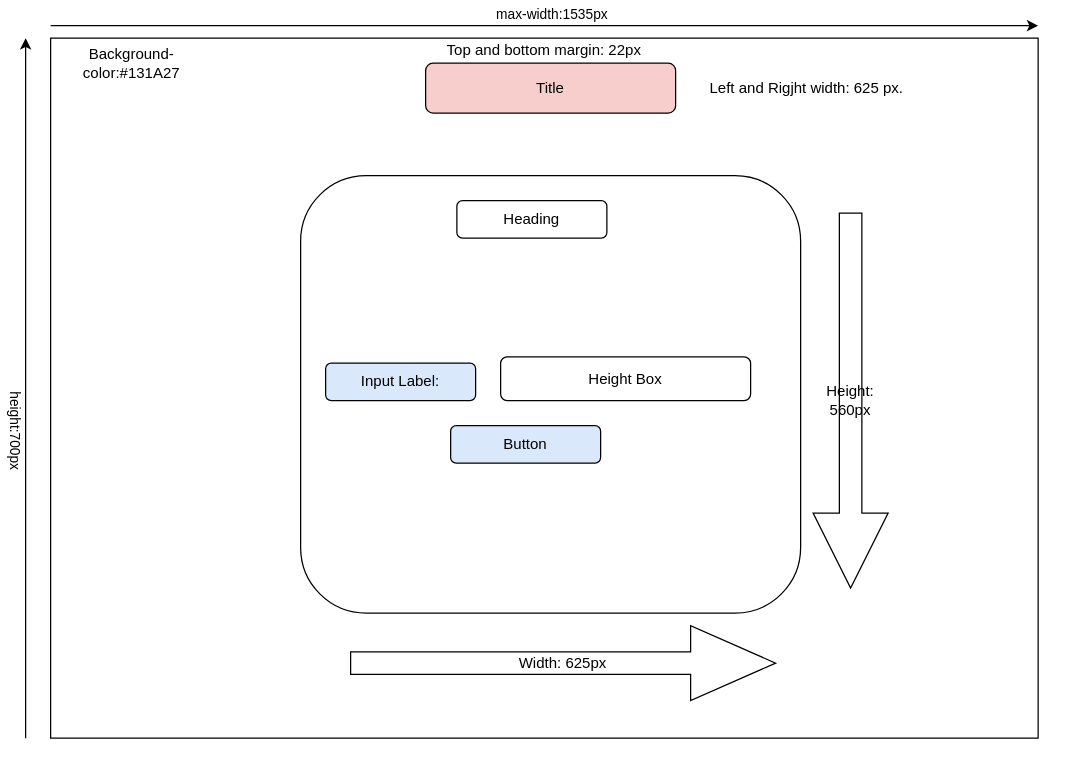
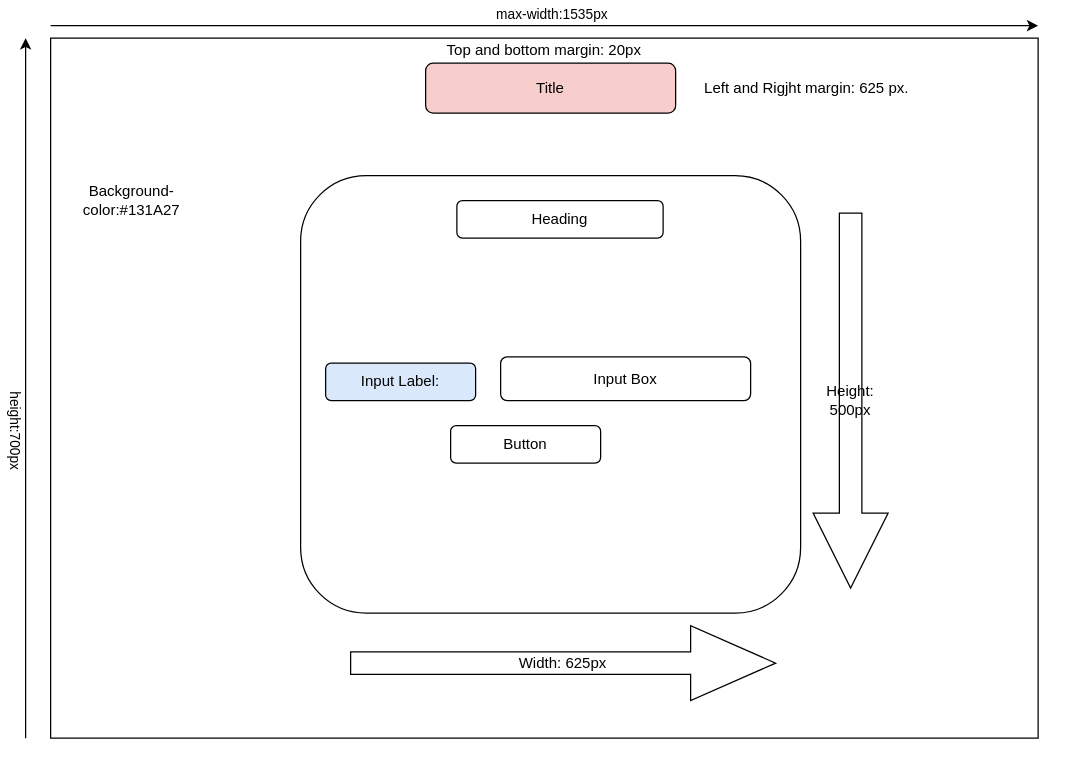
  <mxCell id="0" />
  <mxCell id="1" parent="0" />
  <mxCell id="2" value="" style="rounded=0;whiteSpace=wrap;html=1;" vertex="1" parent="1"><mxGeometry x="40" y="30" width="790" height="560" as="geometry" /></mxCell>
  <mxCell id="3" value="" style="rounded=1;whiteSpace=wrap;html=1;" vertex="1" parent="1"><mxGeometry x="240" y="140" width="400" height="350" as="geometry" /></mxCell>
  <mxCell id="4" value="" style="endArrow=classic;html=1;" edge="1" parent="1"><mxGeometry relative="1" as="geometry"><mxPoint x="40" y="20" as="sourcePoint" /><mxPoint x="830" y="20" as="targetPoint" /><Array as="points" /></mxGeometry></mxCell>
  <mxCell id="5" value="max-width:1535px" style="edgeLabel;resizable=0;html=1;align=center;verticalAlign=middle;rotation=0;" connectable="0" vertex="1" parent="4"><mxGeometry relative="1" as="geometry"><mxPoint x="5" y="-10" as="offset" /></mxGeometry></mxCell>
  <mxCell id="6" value="" style="endArrow=classic;html=1;" edge="1" parent="1"><mxGeometry width="50" height="50" relative="1" as="geometry"><mxPoint x="20" y="590" as="sourcePoint" /><mxPoint x="20" y="30" as="targetPoint" /><Array as="points"><mxPoint x="20" y="320" /></Array></mxGeometry></mxCell>
  <mxCell id="7" value="height:700px" style="edgeLabel;html=1;align=center;verticalAlign=middle;resizable=0;points=[];rotation=90;" vertex="1" connectable="0" parent="6"><mxGeometry x="-0.118" y="7" relative="1" as="geometry"><mxPoint as="offset" /></mxGeometry></mxCell>
- <mxCell id="8" value="Background-color:#131A27" style="text;html=1;strokeColor=none;fillColor=none;align=center;verticalAlign=middle;whiteSpace=wrap;rounded=0;" vertex="1" parent="1"><mxGeometry x="60" y="40" width="90" height="20" as="geometry" /></mxCell>
+ <mxCell id="8" value="Background-color:#131A27" style="text;html=1;strokeColor=none;fillColor=none;align=center;verticalAlign=middle;whiteSpace=wrap;rounded=0;" vertex="1" parent="1"><mxGeometry x="60" y="150" width="90" height="20" as="geometry" /></mxCell>
  <mxCell id="9" value="Title" style="rounded=1;whiteSpace=wrap;html=1;fillColor=#f8cecc;" vertex="1" parent="1"><mxGeometry x="340" y="50" width="200" height="40" as="geometry" /></mxCell>
- <mxCell id="10" value="Top and bottom margin: 22px&lt;br&gt;" style="text;html=1;strokeColor=none;fillColor=none;align=center;verticalAlign=middle;whiteSpace=wrap;rounded=0;" vertex="1" parent="1"><mxGeometry x="335" y="30" width="200" height="20" as="geometry" /></mxCell>
- <mxCell id="11" value="Left and Rigjht width: 625 px." style="text;html=1;strokeColor=none;fillColor=none;align=center;verticalAlign=middle;whiteSpace=wrap;rounded=0;" vertex="1" parent="1"><mxGeometry x="560" y="60" width="170" height="20" as="geometry" /></mxCell>
+ <mxCell id="10" value="Top and bottom margin: 20px&lt;br&gt;" style="text;html=1;strokeColor=none;fillColor=none;align=center;verticalAlign=middle;whiteSpace=wrap;rounded=0;" vertex="1" parent="1"><mxGeometry x="335" y="30" width="200" height="20" as="geometry" /></mxCell>
+ <mxCell id="11" value="Left and Rigjht margin: 625 px." style="text;html=1;strokeColor=none;fillColor=none;align=center;verticalAlign=middle;whiteSpace=wrap;rounded=0;" vertex="1" parent="1"><mxGeometry x="560" y="60" width="170" height="20" as="geometry" /></mxCell>
  <mxCell id="12" value="Width: 625px" style="shape=singleArrow;whiteSpace=wrap;html=1;" vertex="1" parent="1"><mxGeometry x="280" y="500" width="340" height="60" as="geometry" /></mxCell>
- <mxCell id="13" value="Height: 560px" style="shape=singleArrow;direction=south;whiteSpace=wrap;html=1;" vertex="1" parent="1"><mxGeometry x="650" y="170" width="60" height="300" as="geometry" /></mxCell>
+ <mxCell id="13" value="Height: 500px" style="shape=singleArrow;direction=south;whiteSpace=wrap;html=1;" vertex="1" parent="1"><mxGeometry x="650" y="170" width="60" height="300" as="geometry" /></mxCell>
  <mxCell id="14" value="" style="endArrow=classic;html=1;" edge="1" parent="1" target="13"><mxGeometry width="50" height="50" relative="1" as="geometry"><mxPoint x="650" y="184" as="sourcePoint" /><mxPoint x="650" y="452" as="targetPoint" /><Array as="points" /></mxGeometry></mxCell>
- <mxCell id="15" value="Heading" style="rounded=1;whiteSpace=wrap;html=1;" vertex="1" parent="1"><mxGeometry x="365" y="160" width="120" height="30" as="geometry" /></mxCell>
- <mxCell id="16" value="Height Box" style="rounded=1;whiteSpace=wrap;html=1;" vertex="1" parent="1"><mxGeometry x="400" y="285" width="200" height="35" as="geometry" /></mxCell>
- <mxCell id="17" value="Button" style="rounded=1;whiteSpace=wrap;html=1;fillColor=#dae8fc;" vertex="1" parent="1"><mxGeometry x="360" y="340" width="120" height="30" as="geometry" /></mxCell>
+ <mxCell id="15" value="Heading" style="rounded=1;whiteSpace=wrap;html=1;" vertex="1" parent="1"><mxGeometry x="365" y="160" width="165" height="30" as="geometry" /></mxCell>
+ <mxCell id="16" value="Input Box" style="rounded=1;whiteSpace=wrap;html=1;" vertex="1" parent="1"><mxGeometry x="400" y="285" width="200" height="35" as="geometry" /></mxCell>
+ <mxCell id="17" value="Button" style="rounded=1;whiteSpace=wrap;html=1;" vertex="1" parent="1"><mxGeometry x="360" y="340" width="120" height="30" as="geometry" /></mxCell>
  <mxCell id="18" value="Input Label:" style="rounded=1;whiteSpace=wrap;html=1;fillColor=#dae8fc;" vertex="1" parent="1"><mxGeometry x="260" y="290" width="120" height="30" as="geometry" /></mxCell>
